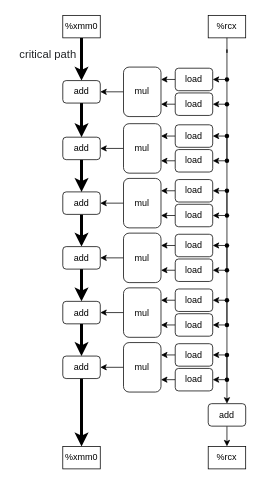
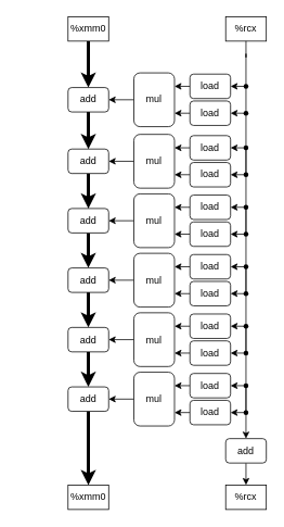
  <mxCell id="0" />
  <mxCell id="1" parent="0" />
  <mxCell id="2" style="edgeStyle=orthogonalEdgeStyle;rounded=0;orthogonalLoop=1;jettySize=auto;html=1;exitX=0.5;exitY=1;exitDx=0;exitDy=0;entryX=0.5;entryY=0;entryDx=0;entryDy=0;strokeWidth=4;" parent="1" source="3" target="14" edge="1"><mxGeometry relative="1" as="geometry" /></mxCell>
  <mxCell id="3" value="%xmm0" style="rounded=0;whiteSpace=wrap;html=1;" parent="1" vertex="1"><mxGeometry x="83" y="20" width="50" height="30" as="geometry" /></mxCell>
  <mxCell id="4" value="%rcx" style="rounded=0;whiteSpace=wrap;html=1;" parent="1" vertex="1"><mxGeometry x="277" y="20" width="50" height="30" as="geometry" /></mxCell>
  <mxCell id="5" style="edgeStyle=orthogonalEdgeStyle;rounded=0;orthogonalLoop=1;jettySize=auto;html=1;exitX=0;exitY=0.5;exitDx=0;exitDy=0;entryX=1;entryY=0.75;entryDx=0;entryDy=0;" parent="1" source="6" target="10" edge="1"><mxGeometry relative="1" as="geometry" /></mxCell>
  <mxCell id="6" value="load" style="rounded=1;whiteSpace=wrap;html=1;" parent="1" vertex="1"><mxGeometry x="233" y="123.5" width="50" height="30" as="geometry" /></mxCell>
  <mxCell id="7" style="edgeStyle=orthogonalEdgeStyle;rounded=0;orthogonalLoop=1;jettySize=auto;html=1;exitX=0;exitY=0.5;exitDx=0;exitDy=0;entryX=1;entryY=0.25;entryDx=0;entryDy=0;" parent="1" source="8" target="10" edge="1"><mxGeometry relative="1" as="geometry" /></mxCell>
  <mxCell id="8" value="load" style="rounded=1;whiteSpace=wrap;html=1;" parent="1" vertex="1"><mxGeometry x="233" y="90.5" width="50" height="30" as="geometry" /></mxCell>
  <mxCell id="9" style="edgeStyle=orthogonalEdgeStyle;rounded=0;orthogonalLoop=1;jettySize=auto;html=1;exitX=0;exitY=0.5;exitDx=0;exitDy=0;entryX=1;entryY=0.5;entryDx=0;entryDy=0;" edge="1" parent="1" source="10" target="14"><mxGeometry relative="1" as="geometry" /></mxCell>
  <mxCell id="10" value="mul" style="rounded=1;whiteSpace=wrap;html=1;" parent="1" vertex="1"><mxGeometry x="164" y="89" width="50" height="66" as="geometry" /></mxCell>
  <mxCell id="11" style="edgeStyle=orthogonalEdgeStyle;rounded=0;orthogonalLoop=1;jettySize=auto;html=1;exitX=0.5;exitY=1;exitDx=0;exitDy=0;entryX=0.5;entryY=0;entryDx=0;entryDy=0;" parent="1" source="12" target="16" edge="1"><mxGeometry relative="1" as="geometry" /></mxCell>
  <mxCell id="12" value="add" style="rounded=1;whiteSpace=wrap;html=1;" parent="1" vertex="1"><mxGeometry x="277" y="538" width="50" height="30" as="geometry" /></mxCell>
  <mxCell id="13" style="edgeStyle=orthogonalEdgeStyle;rounded=0;orthogonalLoop=1;jettySize=auto;html=1;exitX=0.5;exitY=1;exitDx=0;exitDy=0;strokeWidth=4;" edge="1" parent="1" source="14" target="32"><mxGeometry relative="1" as="geometry" /></mxCell>
  <mxCell id="14" value="add" style="rounded=1;whiteSpace=wrap;html=1;" parent="1" vertex="1"><mxGeometry x="83" y="107" width="50" height="30" as="geometry" /></mxCell>
  <mxCell id="15" value="%xmm0" style="rounded=0;whiteSpace=wrap;html=1;" parent="1" vertex="1"><mxGeometry x="83" y="595" width="50" height="30" as="geometry" /></mxCell>
  <mxCell id="16" value="%rcx" style="rounded=0;whiteSpace=wrap;html=1;" parent="1" vertex="1"><mxGeometry x="277" y="595" width="50" height="30" as="geometry" /></mxCell>
  <mxCell id="17" value="" style="shape=waypoint;sketch=0;fillStyle=solid;size=6;pointerEvents=1;points=[];fillColor=none;resizable=0;rotatable=0;perimeter=centerPerimeter;snapToPoint=1;" parent="1" vertex="1"><mxGeometry x="282" y="85.5" width="40" height="40" as="geometry" /></mxCell>
  <mxCell id="18" value="" style="edgeStyle=orthogonalEdgeStyle;rounded=0;orthogonalLoop=1;jettySize=auto;html=1;exitX=0.5;exitY=1;exitDx=0;exitDy=0;entryDx=0;entryDy=0;endArrow=none;" parent="1" source="4" target="17" edge="1"><mxGeometry relative="1" as="geometry"><mxPoint x="302" y="50" as="sourcePoint" /><mxPoint x="302" y="380" as="targetPoint" /></mxGeometry></mxCell>
  <mxCell id="19" value="" style="shape=waypoint;sketch=0;fillStyle=solid;size=6;pointerEvents=1;points=[];fillColor=none;resizable=0;rotatable=0;perimeter=centerPerimeter;snapToPoint=1;" parent="1" vertex="1"><mxGeometry x="282" y="118.5" width="40" height="40" as="geometry" /></mxCell>
  <mxCell id="20" value="" style="edgeStyle=orthogonalEdgeStyle;rounded=0;orthogonalLoop=1;jettySize=auto;html=1;exitDx=0;exitDy=0;entryDx=0;entryDy=0;startArrow=none;exitX=0.3;exitY=1.025;exitPerimeter=0;endArrow=none;" parent="1" source="17" target="19" edge="1"><mxGeometry relative="1" as="geometry"><mxPoint x="365" y="113" as="sourcePoint" /><mxPoint x="365" y="389" as="targetPoint" /></mxGeometry></mxCell>
  <mxCell id="21" value="" style="endArrow=classic;html=1;rounded=0;exitX=0.4;exitY=0.563;exitDx=0;exitDy=0;exitPerimeter=0;" parent="1" source="17" target="8" edge="1"><mxGeometry width="50" height="50" relative="1" as="geometry"><mxPoint x="315" y="288" as="sourcePoint" /><mxPoint x="365" y="238" as="targetPoint" /></mxGeometry></mxCell>
  <mxCell id="22" style="edgeStyle=orthogonalEdgeStyle;rounded=0;orthogonalLoop=1;jettySize=auto;html=1;exitX=0.475;exitY=0.563;exitDx=0;exitDy=0;entryX=1;entryY=0.5;entryDx=0;entryDy=0;exitPerimeter=0;" parent="1" source="19" target="6" edge="1"><mxGeometry relative="1" as="geometry"><mxPoint x="312" y="247" as="sourcePoint" /><mxPoint x="312" y="279" as="targetPoint" /></mxGeometry></mxCell>
  <mxCell id="23" style="edgeStyle=orthogonalEdgeStyle;rounded=0;orthogonalLoop=1;jettySize=auto;html=1;entryX=0.5;entryY=0;entryDx=0;entryDy=0;" parent="1" source="19" target="12" edge="1"><mxGeometry relative="1" as="geometry"><mxPoint x="322" y="257" as="sourcePoint" /><mxPoint x="361" y="188" as="targetPoint" /></mxGeometry></mxCell>
- <mxCell id="24" value="&lt;span style=&quot;color: rgb(35 , 38 , 41) ; font-family: , &amp;#34;blinkmacsystemfont&amp;#34; , &amp;#34;segoe ui adjusted&amp;#34; , &amp;#34;segoe ui&amp;#34; , &amp;#34;liberation sans&amp;#34; , sans-serif ; font-size: 15px ; text-align: left ; background-color: rgb(255 , 255 , 255)&quot;&gt;critical path&lt;/span&gt;" style="text;html=1;align=center;verticalAlign=middle;resizable=0;points=[];autosize=1;strokeColor=none;fillColor=none;" parent="1" vertex="1"><mxGeometry x="20" y="62" width="86" height="19" as="geometry" /></mxCell>
  <mxCell id="25" style="edgeStyle=orthogonalEdgeStyle;rounded=0;orthogonalLoop=1;jettySize=auto;html=1;exitX=0;exitY=0.5;exitDx=0;exitDy=0;entryX=1;entryY=0.75;entryDx=0;entryDy=0;" edge="1" parent="1" source="26" target="30"><mxGeometry relative="1" as="geometry" /></mxCell>
  <mxCell id="26" value="load" style="rounded=1;whiteSpace=wrap;html=1;" vertex="1" parent="1"><mxGeometry x="233" y="199" width="50" height="30" as="geometry" /></mxCell>
  <mxCell id="27" style="edgeStyle=orthogonalEdgeStyle;rounded=0;orthogonalLoop=1;jettySize=auto;html=1;exitX=0;exitY=0.5;exitDx=0;exitDy=0;entryX=1;entryY=0.25;entryDx=0;entryDy=0;" edge="1" parent="1" source="28" target="30"><mxGeometry relative="1" as="geometry" /></mxCell>
  <mxCell id="28" value="load" style="rounded=1;whiteSpace=wrap;html=1;" vertex="1" parent="1"><mxGeometry x="233" y="166" width="50" height="30" as="geometry" /></mxCell>
  <mxCell id="29" style="edgeStyle=orthogonalEdgeStyle;rounded=0;orthogonalLoop=1;jettySize=auto;html=1;exitX=0;exitY=0.5;exitDx=0;exitDy=0;entryX=1;entryY=0.5;entryDx=0;entryDy=0;" edge="1" parent="1" source="30" target="32"><mxGeometry relative="1" as="geometry" /></mxCell>
  <mxCell id="30" value="mul" style="rounded=1;whiteSpace=wrap;html=1;" vertex="1" parent="1"><mxGeometry x="164" y="164.5" width="50" height="66" as="geometry" /></mxCell>
  <mxCell id="31" style="edgeStyle=orthogonalEdgeStyle;rounded=0;orthogonalLoop=1;jettySize=auto;html=1;exitX=0.5;exitY=1;exitDx=0;exitDy=0;entryX=0.5;entryY=0;entryDx=0;entryDy=0;strokeWidth=4;" edge="1" parent="1" source="32" target="45"><mxGeometry relative="1" as="geometry" /></mxCell>
  <mxCell id="32" value="add" style="rounded=1;whiteSpace=wrap;html=1;" vertex="1" parent="1"><mxGeometry x="83" y="182.5" width="50" height="30" as="geometry" /></mxCell>
  <mxCell id="33" value="" style="shape=waypoint;sketch=0;fillStyle=solid;size=6;pointerEvents=1;points=[];fillColor=none;resizable=0;rotatable=0;perimeter=centerPerimeter;snapToPoint=1;" vertex="1" parent="1"><mxGeometry x="282" y="161" width="40" height="40" as="geometry" /></mxCell>
  <mxCell id="34" value="" style="shape=waypoint;sketch=0;fillStyle=solid;size=6;pointerEvents=1;points=[];fillColor=none;resizable=0;rotatable=0;perimeter=centerPerimeter;snapToPoint=1;" vertex="1" parent="1"><mxGeometry x="282" y="194" width="40" height="40" as="geometry" /></mxCell>
  <mxCell id="35" value="" style="edgeStyle=orthogonalEdgeStyle;rounded=0;orthogonalLoop=1;jettySize=auto;html=1;exitDx=0;exitDy=0;entryDx=0;entryDy=0;startArrow=none;exitX=0.3;exitY=1.025;exitPerimeter=0;endArrow=none;" edge="1" parent="1" source="33" target="34"><mxGeometry relative="1" as="geometry"><mxPoint x="365" y="188.5" as="sourcePoint" /><mxPoint x="365" y="464.5" as="targetPoint" /></mxGeometry></mxCell>
  <mxCell id="36" value="" style="endArrow=classic;html=1;rounded=0;exitX=0.4;exitY=0.563;exitDx=0;exitDy=0;exitPerimeter=0;" edge="1" parent="1" source="33" target="28"><mxGeometry width="50" height="50" relative="1" as="geometry"><mxPoint x="315" y="363.5" as="sourcePoint" /><mxPoint x="365" y="313.5" as="targetPoint" /></mxGeometry></mxCell>
  <mxCell id="37" style="edgeStyle=orthogonalEdgeStyle;rounded=0;orthogonalLoop=1;jettySize=auto;html=1;exitX=0.475;exitY=0.563;exitDx=0;exitDy=0;entryX=1;entryY=0.5;entryDx=0;entryDy=0;exitPerimeter=0;" edge="1" parent="1" source="34" target="26"><mxGeometry relative="1" as="geometry"><mxPoint x="312" y="322.5" as="sourcePoint" /><mxPoint x="312" y="354.5" as="targetPoint" /></mxGeometry></mxCell>
  <mxCell id="38" style="edgeStyle=orthogonalEdgeStyle;rounded=0;orthogonalLoop=1;jettySize=auto;html=1;exitX=0;exitY=0.5;exitDx=0;exitDy=0;entryX=1;entryY=0.75;entryDx=0;entryDy=0;" edge="1" parent="1" source="39" target="43"><mxGeometry relative="1" as="geometry" /></mxCell>
  <mxCell id="39" value="load" style="rounded=1;whiteSpace=wrap;html=1;" vertex="1" parent="1"><mxGeometry x="233" y="272" width="50" height="30" as="geometry" /></mxCell>
  <mxCell id="40" style="edgeStyle=orthogonalEdgeStyle;rounded=0;orthogonalLoop=1;jettySize=auto;html=1;exitX=0;exitY=0.5;exitDx=0;exitDy=0;entryX=1;entryY=0.25;entryDx=0;entryDy=0;" edge="1" parent="1" source="41" target="43"><mxGeometry relative="1" as="geometry" /></mxCell>
  <mxCell id="41" value="load" style="rounded=1;whiteSpace=wrap;html=1;" vertex="1" parent="1"><mxGeometry x="233" y="239" width="50" height="30" as="geometry" /></mxCell>
  <mxCell id="42" style="edgeStyle=orthogonalEdgeStyle;rounded=0;orthogonalLoop=1;jettySize=auto;html=1;exitX=0;exitY=0.5;exitDx=0;exitDy=0;entryX=1;entryY=0.5;entryDx=0;entryDy=0;" edge="1" parent="1" source="43" target="45"><mxGeometry relative="1" as="geometry" /></mxCell>
  <mxCell id="43" value="mul" style="rounded=1;whiteSpace=wrap;html=1;" vertex="1" parent="1"><mxGeometry x="164" y="237.5" width="50" height="66" as="geometry" /></mxCell>
  <mxCell id="44" style="edgeStyle=orthogonalEdgeStyle;rounded=0;orthogonalLoop=1;jettySize=auto;html=1;exitX=0.5;exitY=1;exitDx=0;exitDy=0;entryX=0.5;entryY=0;entryDx=0;entryDy=0;strokeWidth=4;" edge="1" parent="1" source="45" target="58"><mxGeometry relative="1" as="geometry" /></mxCell>
  <mxCell id="45" value="add" style="rounded=1;whiteSpace=wrap;html=1;" vertex="1" parent="1"><mxGeometry x="83" y="255.5" width="50" height="30" as="geometry" /></mxCell>
  <mxCell id="46" value="" style="shape=waypoint;sketch=0;fillStyle=solid;size=6;pointerEvents=1;points=[];fillColor=none;resizable=0;rotatable=0;perimeter=centerPerimeter;snapToPoint=1;" vertex="1" parent="1"><mxGeometry x="282" y="234" width="40" height="40" as="geometry" /></mxCell>
  <mxCell id="47" value="" style="shape=waypoint;sketch=0;fillStyle=solid;size=6;pointerEvents=1;points=[];fillColor=none;resizable=0;rotatable=0;perimeter=centerPerimeter;snapToPoint=1;" vertex="1" parent="1"><mxGeometry x="282" y="267" width="40" height="40" as="geometry" /></mxCell>
  <mxCell id="48" value="" style="edgeStyle=orthogonalEdgeStyle;rounded=0;orthogonalLoop=1;jettySize=auto;html=1;exitDx=0;exitDy=0;entryDx=0;entryDy=0;startArrow=none;exitX=0.3;exitY=1.025;exitPerimeter=0;endArrow=none;" edge="1" parent="1" source="46" target="47"><mxGeometry relative="1" as="geometry"><mxPoint x="365" y="261.5" as="sourcePoint" /><mxPoint x="365" y="537.5" as="targetPoint" /></mxGeometry></mxCell>
  <mxCell id="49" value="" style="endArrow=classic;html=1;rounded=0;exitX=0.4;exitY=0.563;exitDx=0;exitDy=0;exitPerimeter=0;" edge="1" parent="1" source="46" target="41"><mxGeometry width="50" height="50" relative="1" as="geometry"><mxPoint x="315" y="436.5" as="sourcePoint" /><mxPoint x="365" y="386.5" as="targetPoint" /></mxGeometry></mxCell>
  <mxCell id="50" style="edgeStyle=orthogonalEdgeStyle;rounded=0;orthogonalLoop=1;jettySize=auto;html=1;exitX=0.475;exitY=0.563;exitDx=0;exitDy=0;entryX=1;entryY=0.5;entryDx=0;entryDy=0;exitPerimeter=0;" edge="1" parent="1" source="47" target="39"><mxGeometry relative="1" as="geometry"><mxPoint x="312" y="395.5" as="sourcePoint" /><mxPoint x="312" y="427.5" as="targetPoint" /></mxGeometry></mxCell>
  <mxCell id="51" style="edgeStyle=orthogonalEdgeStyle;rounded=0;orthogonalLoop=1;jettySize=auto;html=1;exitX=0;exitY=0.5;exitDx=0;exitDy=0;entryX=1;entryY=0.75;entryDx=0;entryDy=0;" edge="1" parent="1" source="52" target="56"><mxGeometry relative="1" as="geometry" /></mxCell>
  <mxCell id="52" value="load" style="rounded=1;whiteSpace=wrap;html=1;" vertex="1" parent="1"><mxGeometry x="233" y="345" width="50" height="30" as="geometry" /></mxCell>
  <mxCell id="53" style="edgeStyle=orthogonalEdgeStyle;rounded=0;orthogonalLoop=1;jettySize=auto;html=1;exitX=0;exitY=0.5;exitDx=0;exitDy=0;entryX=1;entryY=0.25;entryDx=0;entryDy=0;" edge="1" parent="1" source="54" target="56"><mxGeometry relative="1" as="geometry" /></mxCell>
  <mxCell id="54" value="load" style="rounded=1;whiteSpace=wrap;html=1;" vertex="1" parent="1"><mxGeometry x="233" y="312" width="50" height="30" as="geometry" /></mxCell>
  <mxCell id="55" style="edgeStyle=orthogonalEdgeStyle;rounded=0;orthogonalLoop=1;jettySize=auto;html=1;exitX=0;exitY=0.5;exitDx=0;exitDy=0;entryX=1;entryY=0.5;entryDx=0;entryDy=0;" edge="1" parent="1" source="56" target="58"><mxGeometry relative="1" as="geometry" /></mxCell>
  <mxCell id="56" value="mul" style="rounded=1;whiteSpace=wrap;html=1;" vertex="1" parent="1"><mxGeometry x="164" y="310.5" width="50" height="66" as="geometry" /></mxCell>
  <mxCell id="57" style="edgeStyle=orthogonalEdgeStyle;rounded=0;orthogonalLoop=1;jettySize=auto;html=1;exitX=0.5;exitY=1;exitDx=0;exitDy=0;entryX=0.5;entryY=0;entryDx=0;entryDy=0;strokeWidth=4;" edge="1" parent="1" source="58" target="71"><mxGeometry relative="1" as="geometry" /></mxCell>
  <mxCell id="58" value="add" style="rounded=1;whiteSpace=wrap;html=1;" vertex="1" parent="1"><mxGeometry x="83" y="328.5" width="50" height="30" as="geometry" /></mxCell>
  <mxCell id="59" value="" style="shape=waypoint;sketch=0;fillStyle=solid;size=6;pointerEvents=1;points=[];fillColor=none;resizable=0;rotatable=0;perimeter=centerPerimeter;snapToPoint=1;" vertex="1" parent="1"><mxGeometry x="282" y="307" width="40" height="40" as="geometry" /></mxCell>
  <mxCell id="60" value="" style="shape=waypoint;sketch=0;fillStyle=solid;size=6;pointerEvents=1;points=[];fillColor=none;resizable=0;rotatable=0;perimeter=centerPerimeter;snapToPoint=1;" vertex="1" parent="1"><mxGeometry x="282" y="340" width="40" height="40" as="geometry" /></mxCell>
  <mxCell id="61" value="" style="edgeStyle=orthogonalEdgeStyle;rounded=0;orthogonalLoop=1;jettySize=auto;html=1;exitDx=0;exitDy=0;entryDx=0;entryDy=0;startArrow=none;exitX=0.3;exitY=1.025;exitPerimeter=0;endArrow=none;" edge="1" parent="1" source="59" target="60"><mxGeometry relative="1" as="geometry"><mxPoint x="365" y="334.5" as="sourcePoint" /><mxPoint x="365" y="610.5" as="targetPoint" /></mxGeometry></mxCell>
  <mxCell id="62" value="" style="endArrow=classic;html=1;rounded=0;exitX=0.4;exitY=0.563;exitDx=0;exitDy=0;exitPerimeter=0;" edge="1" parent="1" source="59" target="54"><mxGeometry width="50" height="50" relative="1" as="geometry"><mxPoint x="315" y="509.5" as="sourcePoint" /><mxPoint x="365" y="459.5" as="targetPoint" /></mxGeometry></mxCell>
  <mxCell id="63" style="edgeStyle=orthogonalEdgeStyle;rounded=0;orthogonalLoop=1;jettySize=auto;html=1;exitX=0.475;exitY=0.563;exitDx=0;exitDy=0;entryX=1;entryY=0.5;entryDx=0;entryDy=0;exitPerimeter=0;" edge="1" parent="1" source="60" target="52"><mxGeometry relative="1" as="geometry"><mxPoint x="312" y="468.5" as="sourcePoint" /><mxPoint x="312" y="500.5" as="targetPoint" /></mxGeometry></mxCell>
  <mxCell id="64" style="edgeStyle=orthogonalEdgeStyle;rounded=0;orthogonalLoop=1;jettySize=auto;html=1;exitX=0;exitY=0.5;exitDx=0;exitDy=0;entryX=1;entryY=0.75;entryDx=0;entryDy=0;" edge="1" parent="1" source="65" target="69"><mxGeometry relative="1" as="geometry" /></mxCell>
  <mxCell id="65" value="load" style="rounded=1;whiteSpace=wrap;html=1;" vertex="1" parent="1"><mxGeometry x="233" y="418" width="50" height="30" as="geometry" /></mxCell>
  <mxCell id="66" style="edgeStyle=orthogonalEdgeStyle;rounded=0;orthogonalLoop=1;jettySize=auto;html=1;exitX=0;exitY=0.5;exitDx=0;exitDy=0;entryX=1;entryY=0.25;entryDx=0;entryDy=0;" edge="1" parent="1" source="67" target="69"><mxGeometry relative="1" as="geometry" /></mxCell>
  <mxCell id="67" value="load" style="rounded=1;whiteSpace=wrap;html=1;" vertex="1" parent="1"><mxGeometry x="233" y="385" width="50" height="30" as="geometry" /></mxCell>
  <mxCell id="68" style="edgeStyle=orthogonalEdgeStyle;rounded=0;orthogonalLoop=1;jettySize=auto;html=1;exitX=0;exitY=0.5;exitDx=0;exitDy=0;entryX=1;entryY=0.5;entryDx=0;entryDy=0;" edge="1" parent="1" source="69" target="71"><mxGeometry relative="1" as="geometry" /></mxCell>
  <mxCell id="69" value="mul" style="rounded=1;whiteSpace=wrap;html=1;" vertex="1" parent="1"><mxGeometry x="164" y="383.5" width="50" height="66" as="geometry" /></mxCell>
  <mxCell id="70" style="edgeStyle=orthogonalEdgeStyle;rounded=0;orthogonalLoop=1;jettySize=auto;html=1;exitX=0.5;exitY=1;exitDx=0;exitDy=0;strokeWidth=4;" edge="1" parent="1" source="71" target="84"><mxGeometry relative="1" as="geometry" /></mxCell>
  <mxCell id="71" value="add" style="rounded=1;whiteSpace=wrap;html=1;" vertex="1" parent="1"><mxGeometry x="83" y="401.5" width="50" height="30" as="geometry" /></mxCell>
  <mxCell id="72" value="" style="shape=waypoint;sketch=0;fillStyle=solid;size=6;pointerEvents=1;points=[];fillColor=none;resizable=0;rotatable=0;perimeter=centerPerimeter;snapToPoint=1;" vertex="1" parent="1"><mxGeometry x="282" y="380" width="40" height="40" as="geometry" /></mxCell>
  <mxCell id="73" value="" style="shape=waypoint;sketch=0;fillStyle=solid;size=6;pointerEvents=1;points=[];fillColor=none;resizable=0;rotatable=0;perimeter=centerPerimeter;snapToPoint=1;" vertex="1" parent="1"><mxGeometry x="282" y="413" width="40" height="40" as="geometry" /></mxCell>
  <mxCell id="74" value="" style="edgeStyle=orthogonalEdgeStyle;rounded=0;orthogonalLoop=1;jettySize=auto;html=1;exitDx=0;exitDy=0;entryDx=0;entryDy=0;startArrow=none;exitX=0.3;exitY=1.025;exitPerimeter=0;endArrow=none;" edge="1" parent="1" source="72" target="73"><mxGeometry relative="1" as="geometry"><mxPoint x="365" y="407.5" as="sourcePoint" /><mxPoint x="365" y="683.5" as="targetPoint" /></mxGeometry></mxCell>
  <mxCell id="75" value="" style="endArrow=classic;html=1;rounded=0;exitX=0.4;exitY=0.563;exitDx=0;exitDy=0;exitPerimeter=0;" edge="1" parent="1" source="72" target="67"><mxGeometry width="50" height="50" relative="1" as="geometry"><mxPoint x="315" y="582.5" as="sourcePoint" /><mxPoint x="365" y="532.5" as="targetPoint" /></mxGeometry></mxCell>
  <mxCell id="76" style="edgeStyle=orthogonalEdgeStyle;rounded=0;orthogonalLoop=1;jettySize=auto;html=1;exitX=0.475;exitY=0.563;exitDx=0;exitDy=0;entryX=1;entryY=0.5;entryDx=0;entryDy=0;exitPerimeter=0;" edge="1" parent="1" source="73" target="65"><mxGeometry relative="1" as="geometry"><mxPoint x="312" y="541.5" as="sourcePoint" /><mxPoint x="312" y="573.5" as="targetPoint" /></mxGeometry></mxCell>
  <mxCell id="77" style="edgeStyle=orthogonalEdgeStyle;rounded=0;orthogonalLoop=1;jettySize=auto;html=1;exitX=0;exitY=0.5;exitDx=0;exitDy=0;entryX=1;entryY=0.75;entryDx=0;entryDy=0;" edge="1" parent="1" source="78" target="82"><mxGeometry relative="1" as="geometry" /></mxCell>
  <mxCell id="78" value="load" style="rounded=1;whiteSpace=wrap;html=1;" vertex="1" parent="1"><mxGeometry x="233" y="491" width="50" height="30" as="geometry" /></mxCell>
  <mxCell id="79" style="edgeStyle=orthogonalEdgeStyle;rounded=0;orthogonalLoop=1;jettySize=auto;html=1;exitX=0;exitY=0.5;exitDx=0;exitDy=0;entryX=1;entryY=0.25;entryDx=0;entryDy=0;" edge="1" parent="1" source="80" target="82"><mxGeometry relative="1" as="geometry" /></mxCell>
  <mxCell id="80" value="load" style="rounded=1;whiteSpace=wrap;html=1;" vertex="1" parent="1"><mxGeometry x="233" y="458" width="50" height="30" as="geometry" /></mxCell>
  <mxCell id="81" style="edgeStyle=orthogonalEdgeStyle;rounded=0;orthogonalLoop=1;jettySize=auto;html=1;exitX=0;exitY=0.5;exitDx=0;exitDy=0;entryX=1;entryY=0.5;entryDx=0;entryDy=0;" edge="1" parent="1" source="82" target="84"><mxGeometry relative="1" as="geometry" /></mxCell>
  <mxCell id="82" value="mul" style="rounded=1;whiteSpace=wrap;html=1;" vertex="1" parent="1"><mxGeometry x="164" y="456.5" width="50" height="66" as="geometry" /></mxCell>
  <mxCell id="83" style="edgeStyle=orthogonalEdgeStyle;rounded=0;orthogonalLoop=1;jettySize=auto;html=1;exitX=0.5;exitY=1;exitDx=0;exitDy=0;strokeWidth=4;" edge="1" parent="1" source="84" target="15"><mxGeometry relative="1" as="geometry" /></mxCell>
  <mxCell id="84" value="add" style="rounded=1;whiteSpace=wrap;html=1;" vertex="1" parent="1"><mxGeometry x="83" y="474.5" width="50" height="30" as="geometry" /></mxCell>
  <mxCell id="85" value="" style="shape=waypoint;sketch=0;fillStyle=solid;size=6;pointerEvents=1;points=[];fillColor=none;resizable=0;rotatable=0;perimeter=centerPerimeter;snapToPoint=1;" vertex="1" parent="1"><mxGeometry x="282" y="453" width="40" height="40" as="geometry" /></mxCell>
  <mxCell id="86" value="" style="shape=waypoint;sketch=0;fillStyle=solid;size=6;pointerEvents=1;points=[];fillColor=none;resizable=0;rotatable=0;perimeter=centerPerimeter;snapToPoint=1;" vertex="1" parent="1"><mxGeometry x="282" y="486" width="40" height="40" as="geometry" /></mxCell>
  <mxCell id="87" value="" style="edgeStyle=orthogonalEdgeStyle;rounded=0;orthogonalLoop=1;jettySize=auto;html=1;exitDx=0;exitDy=0;entryDx=0;entryDy=0;startArrow=none;exitX=0.3;exitY=1.025;exitPerimeter=0;endArrow=none;" edge="1" parent="1" source="85" target="86"><mxGeometry relative="1" as="geometry"><mxPoint x="365" y="480.5" as="sourcePoint" /><mxPoint x="365" y="756.5" as="targetPoint" /></mxGeometry></mxCell>
  <mxCell id="88" value="" style="endArrow=classic;html=1;rounded=0;exitX=0.4;exitY=0.563;exitDx=0;exitDy=0;exitPerimeter=0;" edge="1" parent="1" source="85" target="80"><mxGeometry width="50" height="50" relative="1" as="geometry"><mxPoint x="315" y="655.5" as="sourcePoint" /><mxPoint x="365" y="605.5" as="targetPoint" /></mxGeometry></mxCell>
  <mxCell id="89" style="edgeStyle=orthogonalEdgeStyle;rounded=0;orthogonalLoop=1;jettySize=auto;html=1;exitX=0.475;exitY=0.563;exitDx=0;exitDy=0;entryX=1;entryY=0.5;entryDx=0;entryDy=0;exitPerimeter=0;" edge="1" parent="1" source="86" target="78"><mxGeometry relative="1" as="geometry"><mxPoint x="312" y="614.5" as="sourcePoint" /><mxPoint x="312" y="646.5" as="targetPoint" /></mxGeometry></mxCell>
